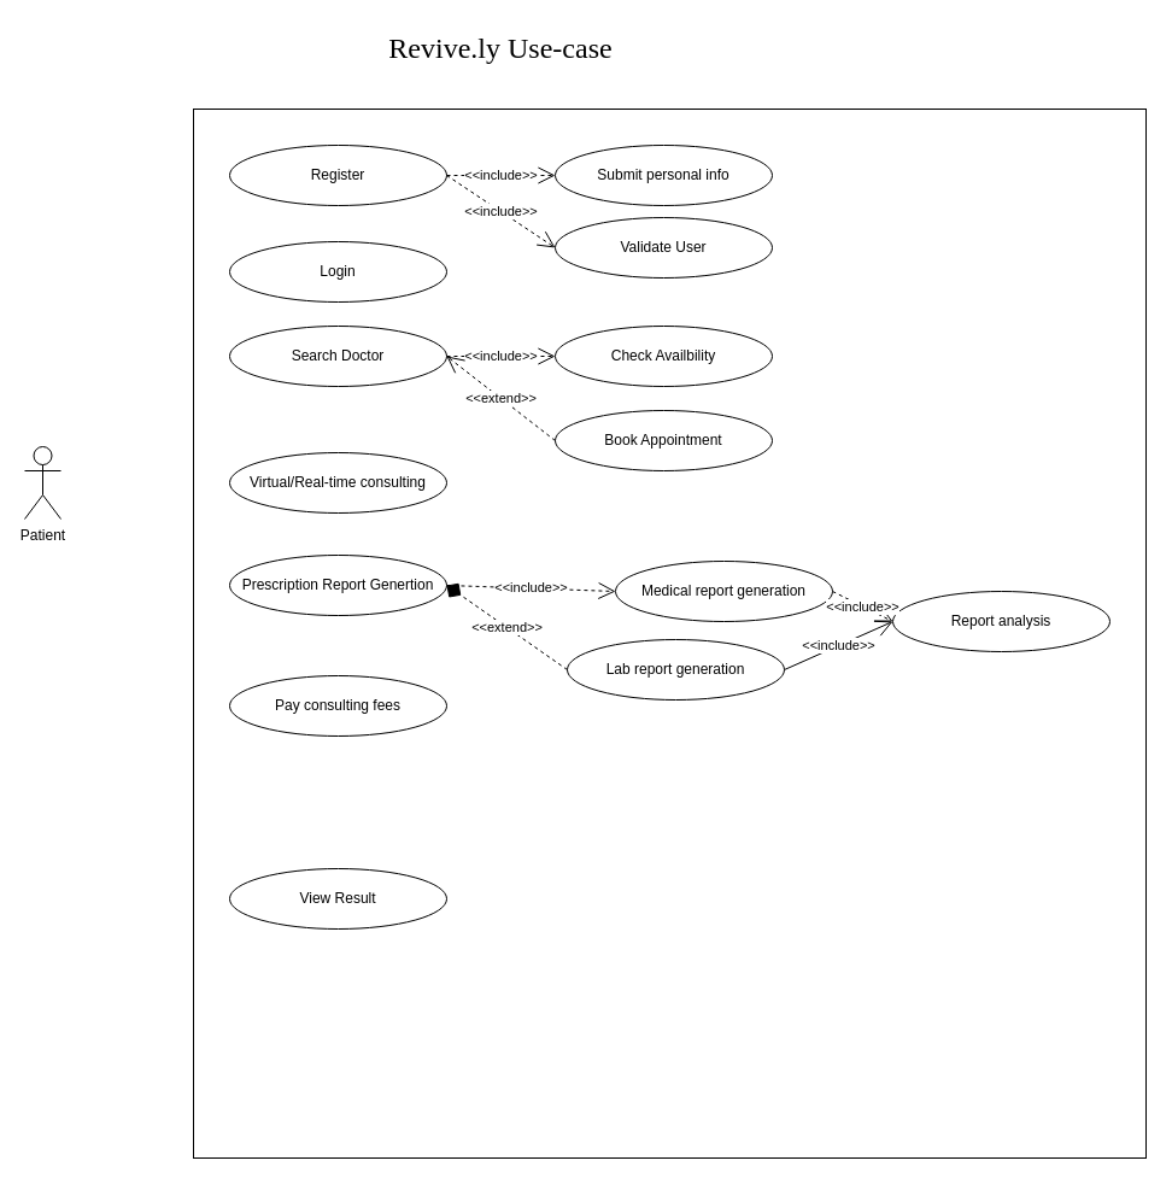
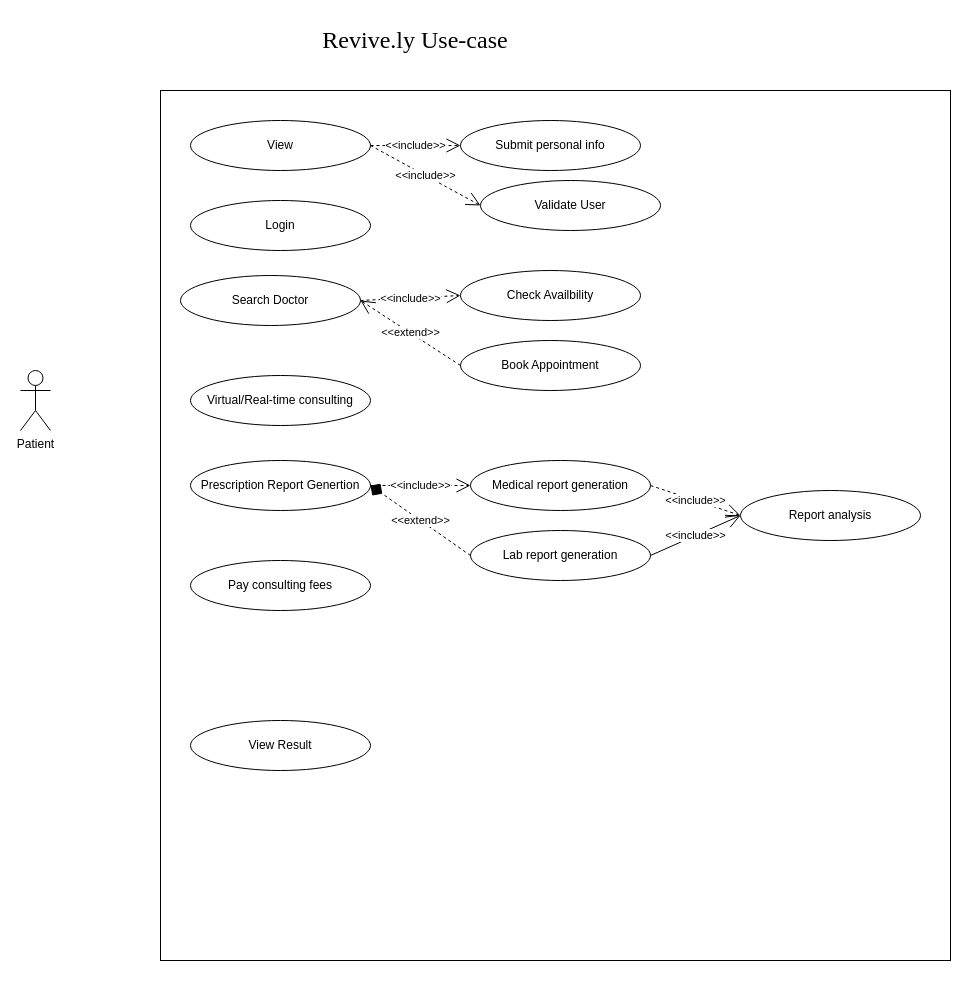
  <mxCell id="0" />
  <mxCell id="1" parent="0" />
  <mxCell id="2" value="" style="rounded=0;whiteSpace=wrap;html=1;" vertex="1" parent="1"><mxGeometry x="160" y="90" width="790" height="870" as="geometry" /></mxCell>
  <mxCell id="3" value="&lt;pre&gt;&lt;font face=&quot;Times New Roman&quot; style=&quot;font-size: 24px&quot;&gt;Revive.ly Use-case&lt;/font&gt;&lt;/pre&gt;" style="text;html=1;strokeColor=none;fillColor=none;align=center;verticalAlign=middle;whiteSpace=wrap;rounded=0;" vertex="1" parent="1"><mxGeometry x="315" y="20" width="200" height="40" as="geometry" /></mxCell>
  <mxCell id="4" value="Patient&lt;br&gt;" style="shape=umlActor;verticalLabelPosition=bottom;verticalAlign=top;html=1;outlineConnect=0;" vertex="1" parent="1"><mxGeometry x="20" y="370" width="30" height="60" as="geometry" /></mxCell>
  <mxCell id="5" value="Submit personal info" style="ellipse;whiteSpace=wrap;html=1;" vertex="1" parent="1"><mxGeometry x="460" y="120" width="180" height="50" as="geometry" /></mxCell>
  <mxCell id="6" value="Login" style="ellipse;whiteSpace=wrap;html=1;" vertex="1" parent="1"><mxGeometry x="190" y="200" width="180" height="50" as="geometry" /></mxCell>
- <mxCell id="7" value="Search Doctor" style="ellipse;whiteSpace=wrap;html=1;" vertex="1" parent="1"><mxGeometry x="190" y="270" width="180" height="50" as="geometry" /></mxCell>
+ <mxCell id="7" value="Search Doctor" style="ellipse;whiteSpace=wrap;html=1;" vertex="1" parent="1"><mxGeometry x="180" y="275" width="180" height="50" as="geometry" /></mxCell>
  <mxCell id="8" value="Check Availbility" style="ellipse;whiteSpace=wrap;html=1;" vertex="1" parent="1"><mxGeometry x="460" y="270" width="180" height="50" as="geometry" /></mxCell>
  <mxCell id="9" value="Book Appointment" style="ellipse;whiteSpace=wrap;html=1;" vertex="1" parent="1"><mxGeometry x="460" y="340" width="180" height="50" as="geometry" /></mxCell>
  <mxCell id="10" value="Virtual/Real-time consulting" style="ellipse;whiteSpace=wrap;html=1;" vertex="1" parent="1"><mxGeometry x="190" y="375" width="180" height="50" as="geometry" /></mxCell>
- <mxCell id="11" value="Register" style="ellipse;whiteSpace=wrap;html=1;" vertex="1" parent="1"><mxGeometry x="190" y="120" width="180" height="50" as="geometry" /></mxCell>
- <mxCell id="12" value="Validate User" style="ellipse;whiteSpace=wrap;html=1;" vertex="1" parent="1"><mxGeometry x="460" y="180" width="180" height="50" as="geometry" /></mxCell>
+ <mxCell id="11" value="View" style="ellipse;whiteSpace=wrap;html=1;" vertex="1" parent="1"><mxGeometry x="190" y="120" width="180" height="50" as="geometry" /></mxCell>
+ <mxCell id="12" value="Validate User" style="ellipse;whiteSpace=wrap;html=1;" vertex="1" parent="1"><mxGeometry x="480" y="180" width="180" height="50" as="geometry" /></mxCell>
  <mxCell id="13" value="Prescription Report Genertion" style="ellipse;whiteSpace=wrap;html=1;" vertex="1" parent="1"><mxGeometry x="190" y="460" width="180" height="50" as="geometry" /></mxCell>
  <mxCell id="14" value="Lab report generation" style="ellipse;whiteSpace=wrap;html=1;" vertex="1" parent="1"><mxGeometry x="470" y="530" width="180" height="50" as="geometry" /></mxCell>
  <mxCell id="15" value="Pay consulting fees" style="ellipse;whiteSpace=wrap;html=1;" vertex="1" parent="1"><mxGeometry x="190" y="560" width="180" height="50" as="geometry" /></mxCell>
  <mxCell id="16" value="&amp;lt;&amp;lt;include&amp;gt;&amp;gt;" style="endArrow=open;endSize=12;dashed=1;html=1;exitX=1;exitY=0.5;exitDx=0;exitDy=0;entryX=0;entryY=0.5;entryDx=0;entryDy=0;" edge="1" parent="1" source="11" target="5"><mxGeometry width="160" relative="1" as="geometry"><mxPoint x="340" y="380" as="sourcePoint" /><mxPoint x="500" y="380" as="targetPoint" /><Array as="points" /></mxGeometry></mxCell>
  <mxCell id="17" value="&amp;lt;&amp;lt;include&amp;gt;&amp;gt;" style="endArrow=open;endSize=12;dashed=1;html=1;exitX=1;exitY=0.5;exitDx=0;exitDy=0;entryX=0;entryY=0.5;entryDx=0;entryDy=0;" edge="1" parent="1" source="11" target="12"><mxGeometry width="160" relative="1" as="geometry"><mxPoint x="380" y="155" as="sourcePoint" /><mxPoint x="500" y="155" as="targetPoint" /><Array as="points" /></mxGeometry></mxCell>
  <mxCell id="18" value="&amp;lt;&amp;lt;include&amp;gt;&amp;gt;" style="endArrow=open;endSize=12;dashed=1;html=1;exitX=1;exitY=0.5;exitDx=0;exitDy=0;entryX=0;entryY=0.5;entryDx=0;entryDy=0;" edge="1" parent="1" source="7" target="8"><mxGeometry width="160" relative="1" as="geometry"><mxPoint x="390" y="165" as="sourcePoint" /><mxPoint x="510" y="165" as="targetPoint" /><Array as="points" /></mxGeometry></mxCell>
  <mxCell id="19" value="&amp;lt;&amp;lt;extend&amp;gt;&amp;gt;" style="endArrow=open;endSize=12;dashed=1;html=1;exitX=0;exitY=0.5;exitDx=0;exitDy=0;entryX=1;entryY=0.5;entryDx=0;entryDy=0;" edge="1" parent="1" source="9" target="7"><mxGeometry width="160" relative="1" as="geometry"><mxPoint x="400" y="175" as="sourcePoint" /><mxPoint x="520" y="175" as="targetPoint" /><Array as="points" /></mxGeometry></mxCell>
- <mxCell id="20" value="Medical report generation" style="ellipse;whiteSpace=wrap;html=1;" vertex="1" parent="1"><mxGeometry x="510" y="465" width="180" height="50" as="geometry" /></mxCell>
+ <mxCell id="20" value="Medical report generation" style="ellipse;whiteSpace=wrap;html=1;" vertex="1" parent="1"><mxGeometry x="470" y="460" width="180" height="50" as="geometry" /></mxCell>
  <mxCell id="21" value="&amp;lt;&amp;lt;include&amp;gt;&amp;gt;" style="endArrow=open;endSize=12;dashed=1;html=1;exitX=1;exitY=0.5;exitDx=0;exitDy=0;entryX=0;entryY=0.5;entryDx=0;entryDy=0;" edge="1" parent="1" source="13" target="20"><mxGeometry width="160" relative="1" as="geometry"><mxPoint x="380" y="305" as="sourcePoint" /><mxPoint x="500" y="305" as="targetPoint" /><Array as="points" /></mxGeometry></mxCell>
  <mxCell id="22" value="&amp;lt;&amp;lt;extend&amp;gt;&amp;gt;" style="endArrow=diamond;endSize=12;dashed=1;html=1;exitX=0;exitY=0.5;exitDx=0;exitDy=0;entryX=1;entryY=0.5;entryDx=0;entryDy=0;" edge="1" parent="1" source="14" target="13"><mxGeometry width="160" relative="1" as="geometry"><mxPoint x="500" y="375" as="sourcePoint" /><mxPoint x="380" y="305" as="targetPoint" /><Array as="points" /></mxGeometry></mxCell>
  <mxCell id="23" value="Report analysis" style="ellipse;whiteSpace=wrap;html=1;" vertex="1" parent="1"><mxGeometry x="740" y="490" width="180" height="50" as="geometry" /></mxCell>
  <mxCell id="24" value="&amp;lt;&amp;lt;include&amp;gt;&amp;gt;" style="endArrow=open;endSize=12;dashed=0;html=1;exitX=1;exitY=0.5;exitDx=0;exitDy=0;entryX=0;entryY=0.5;entryDx=0;entryDy=0;" edge="1" parent="1" source="14" target="23"><mxGeometry width="160" relative="1" as="geometry"><mxPoint x="380" y="495" as="sourcePoint" /><mxPoint x="480" y="495" as="targetPoint" /><Array as="points" /></mxGeometry></mxCell>
  <mxCell id="25" value="&amp;lt;&amp;lt;include&amp;gt;&amp;gt;" style="endArrow=open;endSize=12;dashed=1;html=1;exitX=1;exitY=0.5;exitDx=0;exitDy=0;entryX=0;entryY=0.5;entryDx=0;entryDy=0;" edge="1" parent="1" source="20" target="23"><mxGeometry width="160" relative="1" as="geometry"><mxPoint x="390" y="505" as="sourcePoint" /><mxPoint x="490" y="505" as="targetPoint" /><Array as="points" /></mxGeometry></mxCell>
  <mxCell id="26" value="View Result" style="ellipse;whiteSpace=wrap;html=1;" vertex="1" parent="1"><mxGeometry x="190" y="720" width="180" height="50" as="geometry" /></mxCell>
